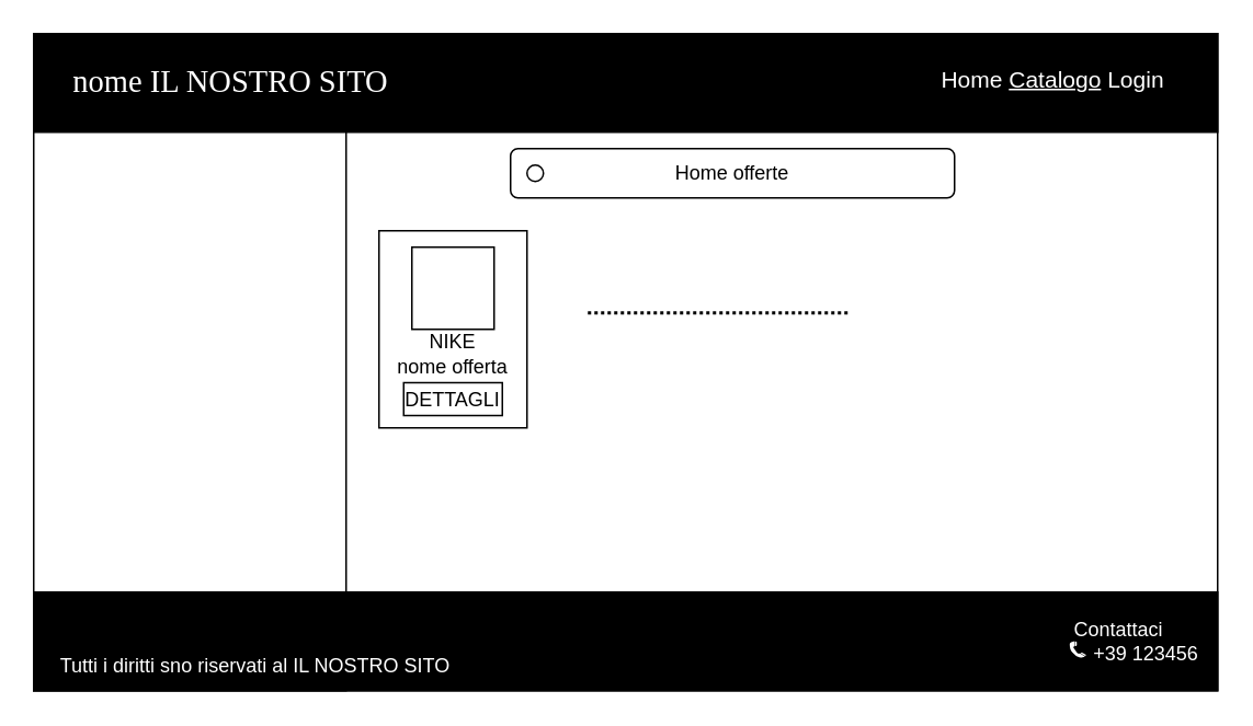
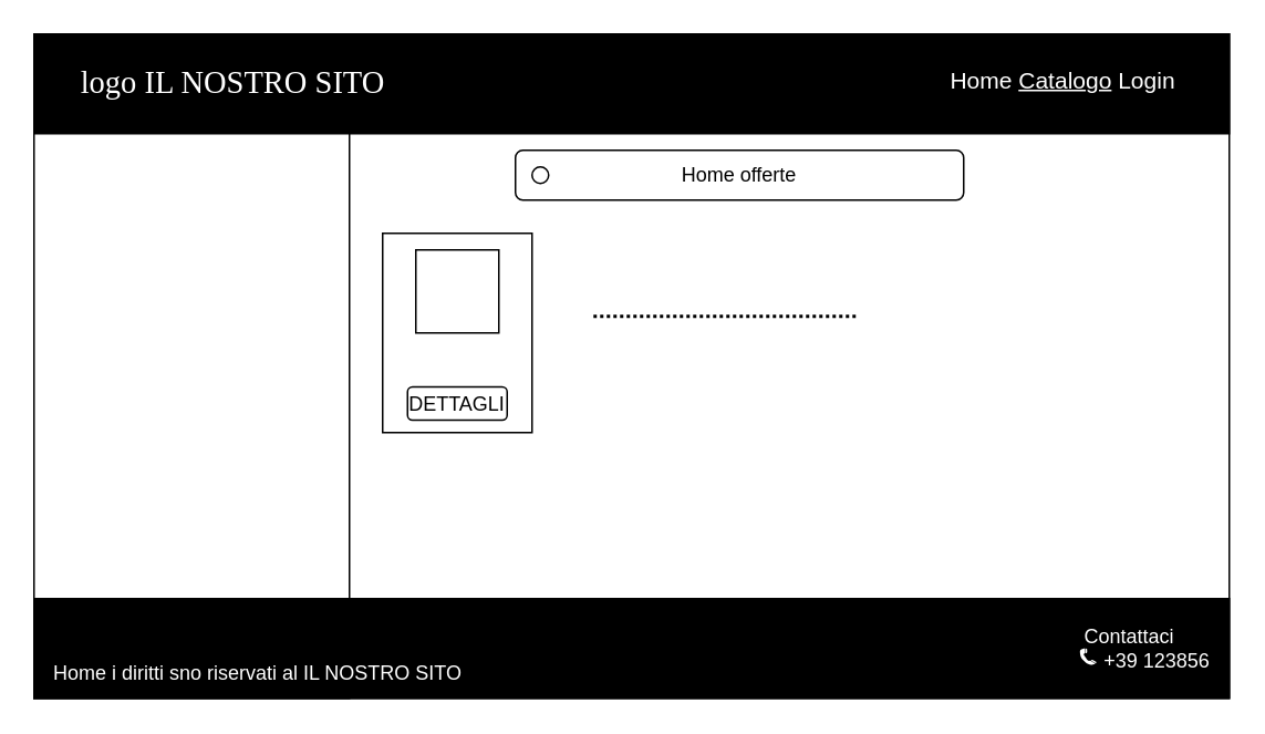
  <mxCell id="0" />
  <mxCell id="1" parent="0" />
  <mxCell id="2" value="" style="rounded=0;whiteSpace=wrap;html=1;" vertex="1" parent="1"><mxGeometry x="20" y="20" width="720" height="400" as="geometry" /></mxCell>
  <mxCell id="3" value="" style="rounded=0;whiteSpace=wrap;html=1;fillColor=#000000;" vertex="1" parent="1"><mxGeometry x="20" y="20" width="720" height="60" as="geometry" /></mxCell>
- <mxCell id="4" value="nome IL NOSTRO SITO" style="text;html=1;strokeColor=none;fillColor=none;align=center;verticalAlign=middle;whiteSpace=wrap;rounded=0;fontColor=#FFFFFF;fontSize=19;fontStyle=0;fontFamily=Verdana;" vertex="1" parent="1"><mxGeometry x="30" y="27.5" width="220" height="45" as="geometry" /></mxCell>
+ <mxCell id="4" value="logo IL NOSTRO SITO" style="text;html=1;strokeColor=none;fillColor=none;align=center;verticalAlign=middle;whiteSpace=wrap;rounded=0;fontColor=#FFFFFF;fontSize=19;fontStyle=0;fontFamily=Verdana;" vertex="1" parent="1"><mxGeometry x="30" y="27.5" width="220" height="45" as="geometry" /></mxCell>
  <mxCell id="5" value="Home &lt;u&gt;Catalogo&lt;/u&gt; Login" style="text;html=1;strokeColor=none;fillColor=none;align=center;verticalAlign=middle;whiteSpace=wrap;rounded=0;fontColor=#FFFFFF;fontSize=14;" vertex="1" parent="1"><mxGeometry x="550" y="32.5" width="180" height="30" as="geometry" /></mxCell>
  <mxCell id="6" value="" style="rounded=0;whiteSpace=wrap;html=1;" vertex="1" parent="1"><mxGeometry x="20" y="80" width="190" height="340" as="geometry" /></mxCell>
  <mxCell id="7" value="&#10;&#10;&#10;" style="rounded=0;whiteSpace=wrap;html=1;fillColor=#000000;" vertex="1" parent="1"><mxGeometry x="20" y="360" width="720" height="60" as="geometry" /></mxCell>
- <mxCell id="8" value="Tutti i diritti sno riservati al IL NOSTRO SITO" style="text;html=1;strokeColor=none;fillColor=none;align=center;verticalAlign=middle;whiteSpace=wrap;rounded=0;fontColor=#FFFFFF;" vertex="1" parent="1"><mxGeometry x="20" y="390" width="270" height="30" as="geometry" /></mxCell>
- <mxCell id="9" value="Contattaci&lt;br&gt;&amp;nbsp; &amp;nbsp; &amp;nbsp; &amp;nbsp; &amp;nbsp; +39 123456" style="text;html=1;strokeColor=none;fillColor=none;align=center;verticalAlign=middle;whiteSpace=wrap;rounded=0;fontColor=#FFFFFF;" vertex="1" parent="1"><mxGeometry x="630" y="360" width="100" height="60" as="geometry" /></mxCell>
+ <mxCell id="8" value="Home i diritti sno riservati al IL NOSTRO SITO" style="text;html=1;strokeColor=none;fillColor=none;align=center;verticalAlign=middle;whiteSpace=wrap;rounded=0;fontColor=#FFFFFF;" vertex="1" parent="1"><mxGeometry x="20" y="390" width="270" height="30" as="geometry" /></mxCell>
+ <mxCell id="9" value="Contattaci&lt;br&gt;&amp;nbsp; &amp;nbsp; &amp;nbsp; &amp;nbsp; &amp;nbsp; +39 123856" style="text;html=1;strokeColor=none;fillColor=none;align=center;verticalAlign=middle;whiteSpace=wrap;rounded=0;fontColor=#FFFFFF;" vertex="1" parent="1"><mxGeometry x="630" y="360" width="100" height="60" as="geometry" /></mxCell>
  <mxCell id="10" value="" style="shape=mxgraph.signs.tech.telephone_3;html=1;pointerEvents=1;fillColor=#FFFFFF;strokeColor=none;verticalLabelPosition=bottom;verticalAlign=top;align=center;sketch=0;fontColor=#FFFFFF;" vertex="1" parent="1"><mxGeometry x="650" y="390" width="10" height="10" as="geometry" /></mxCell>
  <mxCell id="11" value="Home offerte" style="rounded=1;whiteSpace=wrap;html=1;" vertex="1" parent="1"><mxGeometry x="310" y="90" width="270" height="30" as="geometry" /></mxCell>
  <mxCell id="12" value="" style="ellipse;whiteSpace=wrap;html=1;aspect=fixed;" vertex="1" parent="1"><mxGeometry x="320" y="100" width="10" height="10" as="geometry" /></mxCell>
  <mxCell id="13" value="" style="rounded=0;whiteSpace=wrap;html=1;" vertex="1" parent="1"><mxGeometry x="230" y="140" width="90" height="120" as="geometry" /></mxCell>
- <mxCell id="14" value="DETTAGLI" style="whiteSpace=wrap;html=1;rounded=0;" vertex="1" parent="1"><mxGeometry x="245" y="232.5" width="60" height="20" as="geometry" /></mxCell>
+ <mxCell id="14" value="DETTAGLI" style="rounded=1;whiteSpace=wrap;html=1;" vertex="1" parent="1"><mxGeometry x="245" y="232.5" width="60" height="20" as="geometry" /></mxCell>
  <mxCell id="15" value="" style="whiteSpace=wrap;html=1;aspect=fixed;" vertex="1" parent="1"><mxGeometry x="250" y="150" width="50" height="50" as="geometry" /></mxCell>
- <mxCell id="16" value="NIKE&lt;br&gt;nome offerta" style="text;html=1;strokeColor=none;fillColor=none;align=center;verticalAlign=middle;whiteSpace=wrap;rounded=0;" vertex="1" parent="1"><mxGeometry x="240" y="200" width="70" height="30" as="geometry" /></mxCell>
  <mxCell id="17" value="" style="line;strokeWidth=2;direction=south;html=1;rotation=90;dashed=1;dashPattern=1 1;" vertex="1" parent="1"><mxGeometry x="430" y="110" width="10" height="160" as="geometry" /></mxCell>
  <mxCell id="18" style="edgeStyle=orthogonalEdgeStyle;rounded=0;orthogonalLoop=1;jettySize=auto;html=1;exitX=0.5;exitY=1;exitDx=0;exitDy=0;" edge="1" parent="1" source="2" target="2"><mxGeometry relative="1" as="geometry" /></mxCell>
